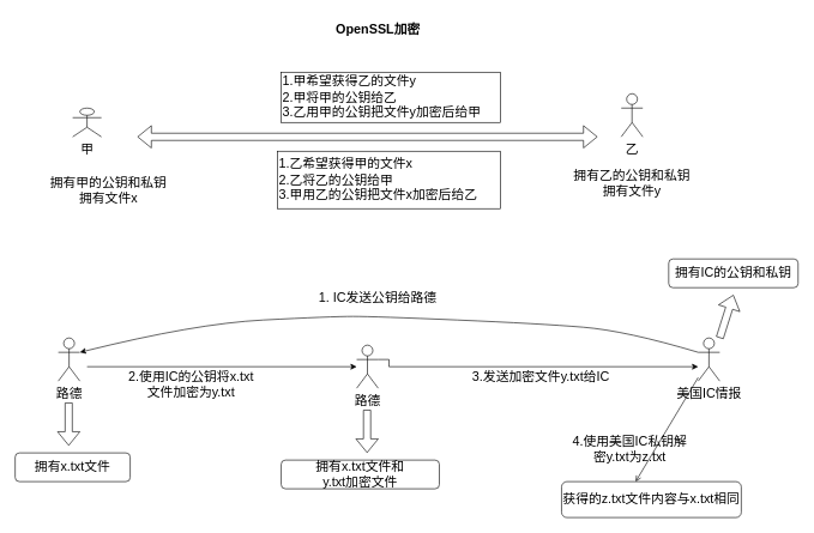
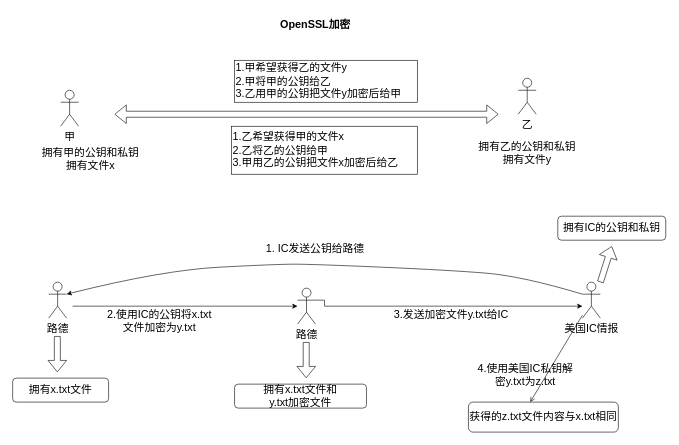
  <mxCell id="0" />
  <mxCell id="1" parent="0" />
  <mxCell id="2" value="&lt;font style=&quot;font-size: 18px;&quot;&gt;&lt;b&gt;OpenSSL加密&lt;/b&gt;&lt;/font&gt;" style="text;html=1;strokeColor=none;fillColor=none;align=center;verticalAlign=middle;whiteSpace=wrap;rounded=0;flipV=1;flipH=1;" vertex="1" parent="1"><mxGeometry x="446" y="20" width="158" height="40" as="geometry" /></mxCell>
  <mxCell id="3" value="路德" style="shape=umlActor;verticalLabelPosition=bottom;verticalAlign=top;html=1;outlineConnect=0;fontSize=18;" vertex="1" parent="1"><mxGeometry x="80" y="470" width="30" height="60" as="geometry" /></mxCell>
  <mxCell id="4" value="&lt;div&gt;美国IC情报&lt;/div&gt;" style="shape=umlActor;verticalLabelPosition=bottom;verticalAlign=top;html=1;outlineConnect=0;fontSize=18;" vertex="1" parent="1"><mxGeometry x="970" y="470" width="30" height="60" as="geometry" /></mxCell>
  <mxCell id="5" value="1. IC发送公钥给路德" style="text;html=1;strokeColor=none;fillColor=none;align=center;verticalAlign=middle;whiteSpace=wrap;rounded=0;fontSize=18;" vertex="1" parent="1"><mxGeometry x="402" y="400" width="245" height="30" as="geometry" /></mxCell>
  <mxCell id="6" value="" style="curved=1;endArrow=classic;html=1;rounded=0;fontSize=18;exitX=0;exitY=0.333;exitDx=0;exitDy=0;exitPerimeter=0;entryX=1;entryY=0.333;entryDx=0;entryDy=0;entryPerimeter=0;" edge="1" parent="1" source="4" target="3"><mxGeometry width="50" height="50" relative="1" as="geometry"><mxPoint x="460" y="490" as="sourcePoint" /><mxPoint x="510" y="440" as="targetPoint" /><Array as="points"><mxPoint x="870" y="460" /><mxPoint x="750" y="450" /><mxPoint x="520" y="440" /><mxPoint x="460" y="440" /><mxPoint x="270" y="450" /></Array></mxGeometry></mxCell>
  <mxCell id="7" value="&lt;div&gt;2.使用IC的公钥将x.txt文件加密为y.txt&lt;/div&gt;" style="text;html=1;strokeColor=none;fillColor=none;align=center;verticalAlign=middle;whiteSpace=wrap;rounded=0;fontSize=18;" vertex="1" parent="1"><mxGeometry x="170" y="520" width="190" height="30" as="geometry" /></mxCell>
  <mxCell id="8" value="" style="shape=flexArrow;endArrow=classic;html=1;rounded=0;fontSize=18;" edge="1" parent="1"><mxGeometry width="50" height="50" relative="1" as="geometry"><mxPoint x="94.5" y="560" as="sourcePoint" /><mxPoint x="94.5" y="620" as="targetPoint" /></mxGeometry></mxCell>
  <mxCell id="9" value="拥有x.txt文件" style="rounded=1;whiteSpace=wrap;html=1;fontSize=18;" vertex="1" parent="1"><mxGeometry x="20" y="630" width="160" height="40" as="geometry" /></mxCell>
  <mxCell id="10" value="" style="endArrow=classic;html=1;rounded=0;fontSize=18;" edge="1" parent="1" target="12"><mxGeometry width="50" height="50" relative="1" as="geometry"><mxPoint x="120" y="510" as="sourcePoint" /><mxPoint x="420" y="510" as="targetPoint" /></mxGeometry></mxCell>
  <mxCell id="11" style="edgeStyle=elbowEdgeStyle;rounded=0;orthogonalLoop=1;jettySize=auto;html=1;exitX=1;exitY=0.333;exitDx=0;exitDy=0;exitPerimeter=0;fontSize=18;" edge="1" parent="1" source="12" target="4"><mxGeometry relative="1" as="geometry"><Array as="points"><mxPoint x="540" y="510" /><mxPoint x="580" y="510" /></Array></mxGeometry></mxCell>
  <mxCell id="12" value="路德" style="shape=umlActor;verticalLabelPosition=bottom;verticalAlign=top;html=1;outlineConnect=0;fontSize=18;" vertex="1" parent="1"><mxGeometry x="495" y="480" width="30" height="60" as="geometry" /></mxCell>
  <mxCell id="13" value="" style="shape=flexArrow;endArrow=classic;html=1;rounded=0;fontSize=18;" edge="1" parent="1"><mxGeometry width="50" height="50" relative="1" as="geometry"><mxPoint x="509.5" y="570" as="sourcePoint" /><mxPoint x="509.5" y="630" as="targetPoint" /></mxGeometry></mxCell>
  <mxCell id="14" value="&lt;div&gt;拥有x.txt文件和&lt;/div&gt;&lt;div&gt;y.txt加密文件&lt;br&gt;&lt;/div&gt;" style="rounded=1;whiteSpace=wrap;html=1;fontSize=18;" vertex="1" parent="1"><mxGeometry x="390" y="640" width="220" height="40" as="geometry" /></mxCell>
  <mxCell id="15" value="3.发送加密文件y.txt给IC" style="text;html=1;strokeColor=none;fillColor=none;align=center;verticalAlign=middle;whiteSpace=wrap;rounded=0;fontSize=18;" vertex="1" parent="1"><mxGeometry x="640" y="510" width="223" height="30" as="geometry" /></mxCell>
  <mxCell id="16" value="拥有IC的公钥和私钥" style="rounded=1;whiteSpace=wrap;html=1;fontSize=18;" vertex="1" parent="1"><mxGeometry x="929" y="360" width="180" height="40" as="geometry" /></mxCell>
  <mxCell id="17" value="" style="shape=flexArrow;endArrow=classic;html=1;rounded=0;fontSize=18;" edge="1" parent="1"><mxGeometry width="50" height="50" relative="1" as="geometry"><mxPoint x="1000" y="470" as="sourcePoint" /><mxPoint x="1019" y="410" as="targetPoint" /></mxGeometry></mxCell>
  <mxCell id="18" value="获得的z.txt文件内容与x.txt相同" style="rounded=1;whiteSpace=wrap;html=1;fontSize=18;" vertex="1" parent="1"><mxGeometry x="780" y="670" width="250" height="50" as="geometry" /></mxCell>
  <mxCell id="19" value="&lt;br&gt;4.使用美国IC私钥解密y.txt为z.txt&lt;br&gt;" style="text;html=1;strokeColor=none;fillColor=none;align=center;verticalAlign=middle;whiteSpace=wrap;rounded=0;fontSize=18;" vertex="1" parent="1"><mxGeometry x="790" y="600" width="170" height="30" as="geometry" /></mxCell>
  <mxCell id="20" value="" style="endArrow=open;html=1;rounded=0;fontSize=18;entryX=0.412;entryY=0;entryDx=0;entryDy=0;entryPerimeter=0;" edge="1" parent="1" source="4" target="18"><mxGeometry width="50" height="50" relative="1" as="geometry"><mxPoint x="990" y="620" as="sourcePoint" /><mxPoint x="1040" y="570" as="targetPoint" /></mxGeometry></mxCell>
- <mxCell id="21" value="甲" style="shape=umlActor;verticalLabelPosition=bottom;verticalAlign=top;html=1;outlineConnect=0;fontSize=18;" vertex="1" parent="1"><mxGeometry x="100" y="150" width="40" height="40" as="geometry" /></mxCell>
+ <mxCell id="21" value="甲" style="shape=umlActor;verticalLabelPosition=bottom;verticalAlign=top;html=1;outlineConnect=0;fontSize=18;" vertex="1" parent="1"><mxGeometry x="100" y="150" width="30" height="60" as="geometry" /></mxCell>
  <mxCell id="22" value="乙" style="shape=umlActor;verticalLabelPosition=bottom;verticalAlign=top;html=1;outlineConnect=0;fontSize=18;" vertex="1" parent="1"><mxGeometry x="863" y="130" width="30" height="60" as="geometry" /></mxCell>
  <mxCell id="23" style="edgeStyle=elbowEdgeStyle;rounded=0;orthogonalLoop=1;jettySize=auto;html=1;exitX=0.5;exitY=0.5;exitDx=0;exitDy=0;exitPerimeter=0;fontSize=18;" edge="1" parent="1" source="22" target="22"><mxGeometry relative="1" as="geometry" /></mxCell>
  <mxCell id="24" value="&lt;div&gt;拥有甲的公钥和私钥&lt;/div&gt;&lt;div&gt;拥有文件x&lt;br&gt;&lt;/div&gt;" style="text;html=1;strokeColor=none;fillColor=none;align=center;verticalAlign=middle;whiteSpace=wrap;rounded=0;fontSize=18;" vertex="1" parent="1"><mxGeometry x="55" y="250" width="190" height="30" as="geometry" /></mxCell>
  <mxCell id="25" value="&lt;div&gt;拥有乙的公钥和私钥&lt;/div&gt;&lt;div&gt;拥有文件y&lt;/div&gt;" style="text;html=1;strokeColor=none;fillColor=none;align=center;verticalAlign=middle;whiteSpace=wrap;rounded=0;fontSize=18;" vertex="1" parent="1"><mxGeometry x="783" y="240" width="190" height="30" as="geometry" /></mxCell>
  <mxCell id="26" style="edgeStyle=elbowEdgeStyle;rounded=0;orthogonalLoop=1;jettySize=auto;html=1;exitX=0.5;exitY=0.5;exitDx=0;exitDy=0;exitPerimeter=0;fontSize=18;" edge="1" parent="1" source="22" target="22"><mxGeometry relative="1" as="geometry" /></mxCell>
  <mxCell id="27" style="edgeStyle=elbowEdgeStyle;rounded=0;orthogonalLoop=1;jettySize=auto;html=1;exitX=0.5;exitY=0.5;exitDx=0;exitDy=0;exitPerimeter=0;fontSize=18;" edge="1" parent="1" source="22" target="22"><mxGeometry relative="1" as="geometry" /></mxCell>
  <mxCell id="28" value="" style="shape=flexArrow;endArrow=classic;startArrow=classic;html=1;rounded=0;fontSize=18;" edge="1" parent="1"><mxGeometry width="100" height="100" relative="1" as="geometry"><mxPoint x="190" y="190" as="sourcePoint" /><mxPoint x="830" y="190" as="targetPoint" /></mxGeometry></mxCell>
  <mxCell id="29" value="&lt;div align=&quot;left&quot;&gt;1.甲希望获得乙的文件y&lt;/div&gt;&lt;div align=&quot;left&quot;&gt;2.甲将甲的公钥给乙&lt;br&gt;&lt;/div&gt;&lt;div align=&quot;left&quot;&gt;3.乙用甲的公钥把文件y加密后给甲&lt;/div&gt;" style="rounded=0;whiteSpace=wrap;html=1;fontSize=18;align=left;" vertex="1" parent="1"><mxGeometry x="390" y="100" width="305" height="70" as="geometry" /></mxCell>
  <mxCell id="30" value="&lt;div align=&quot;left&quot;&gt;&lt;div&gt;&lt;div&gt;&lt;div&gt;1.乙希望获得甲的文件x&lt;/div&gt;&lt;div&gt;2.乙将乙的公钥给甲&lt;br&gt;&lt;/div&gt;&lt;/div&gt;&lt;/div&gt;&lt;/div&gt;&lt;div align=&quot;left&quot;&gt;3.甲用乙的公钥把文件x加密后给乙&lt;/div&gt;" style="rounded=0;whiteSpace=wrap;html=1;fontSize=18;align=left;" vertex="1" parent="1"><mxGeometry x="385" y="210" width="310" height="80" as="geometry" /></mxCell>
